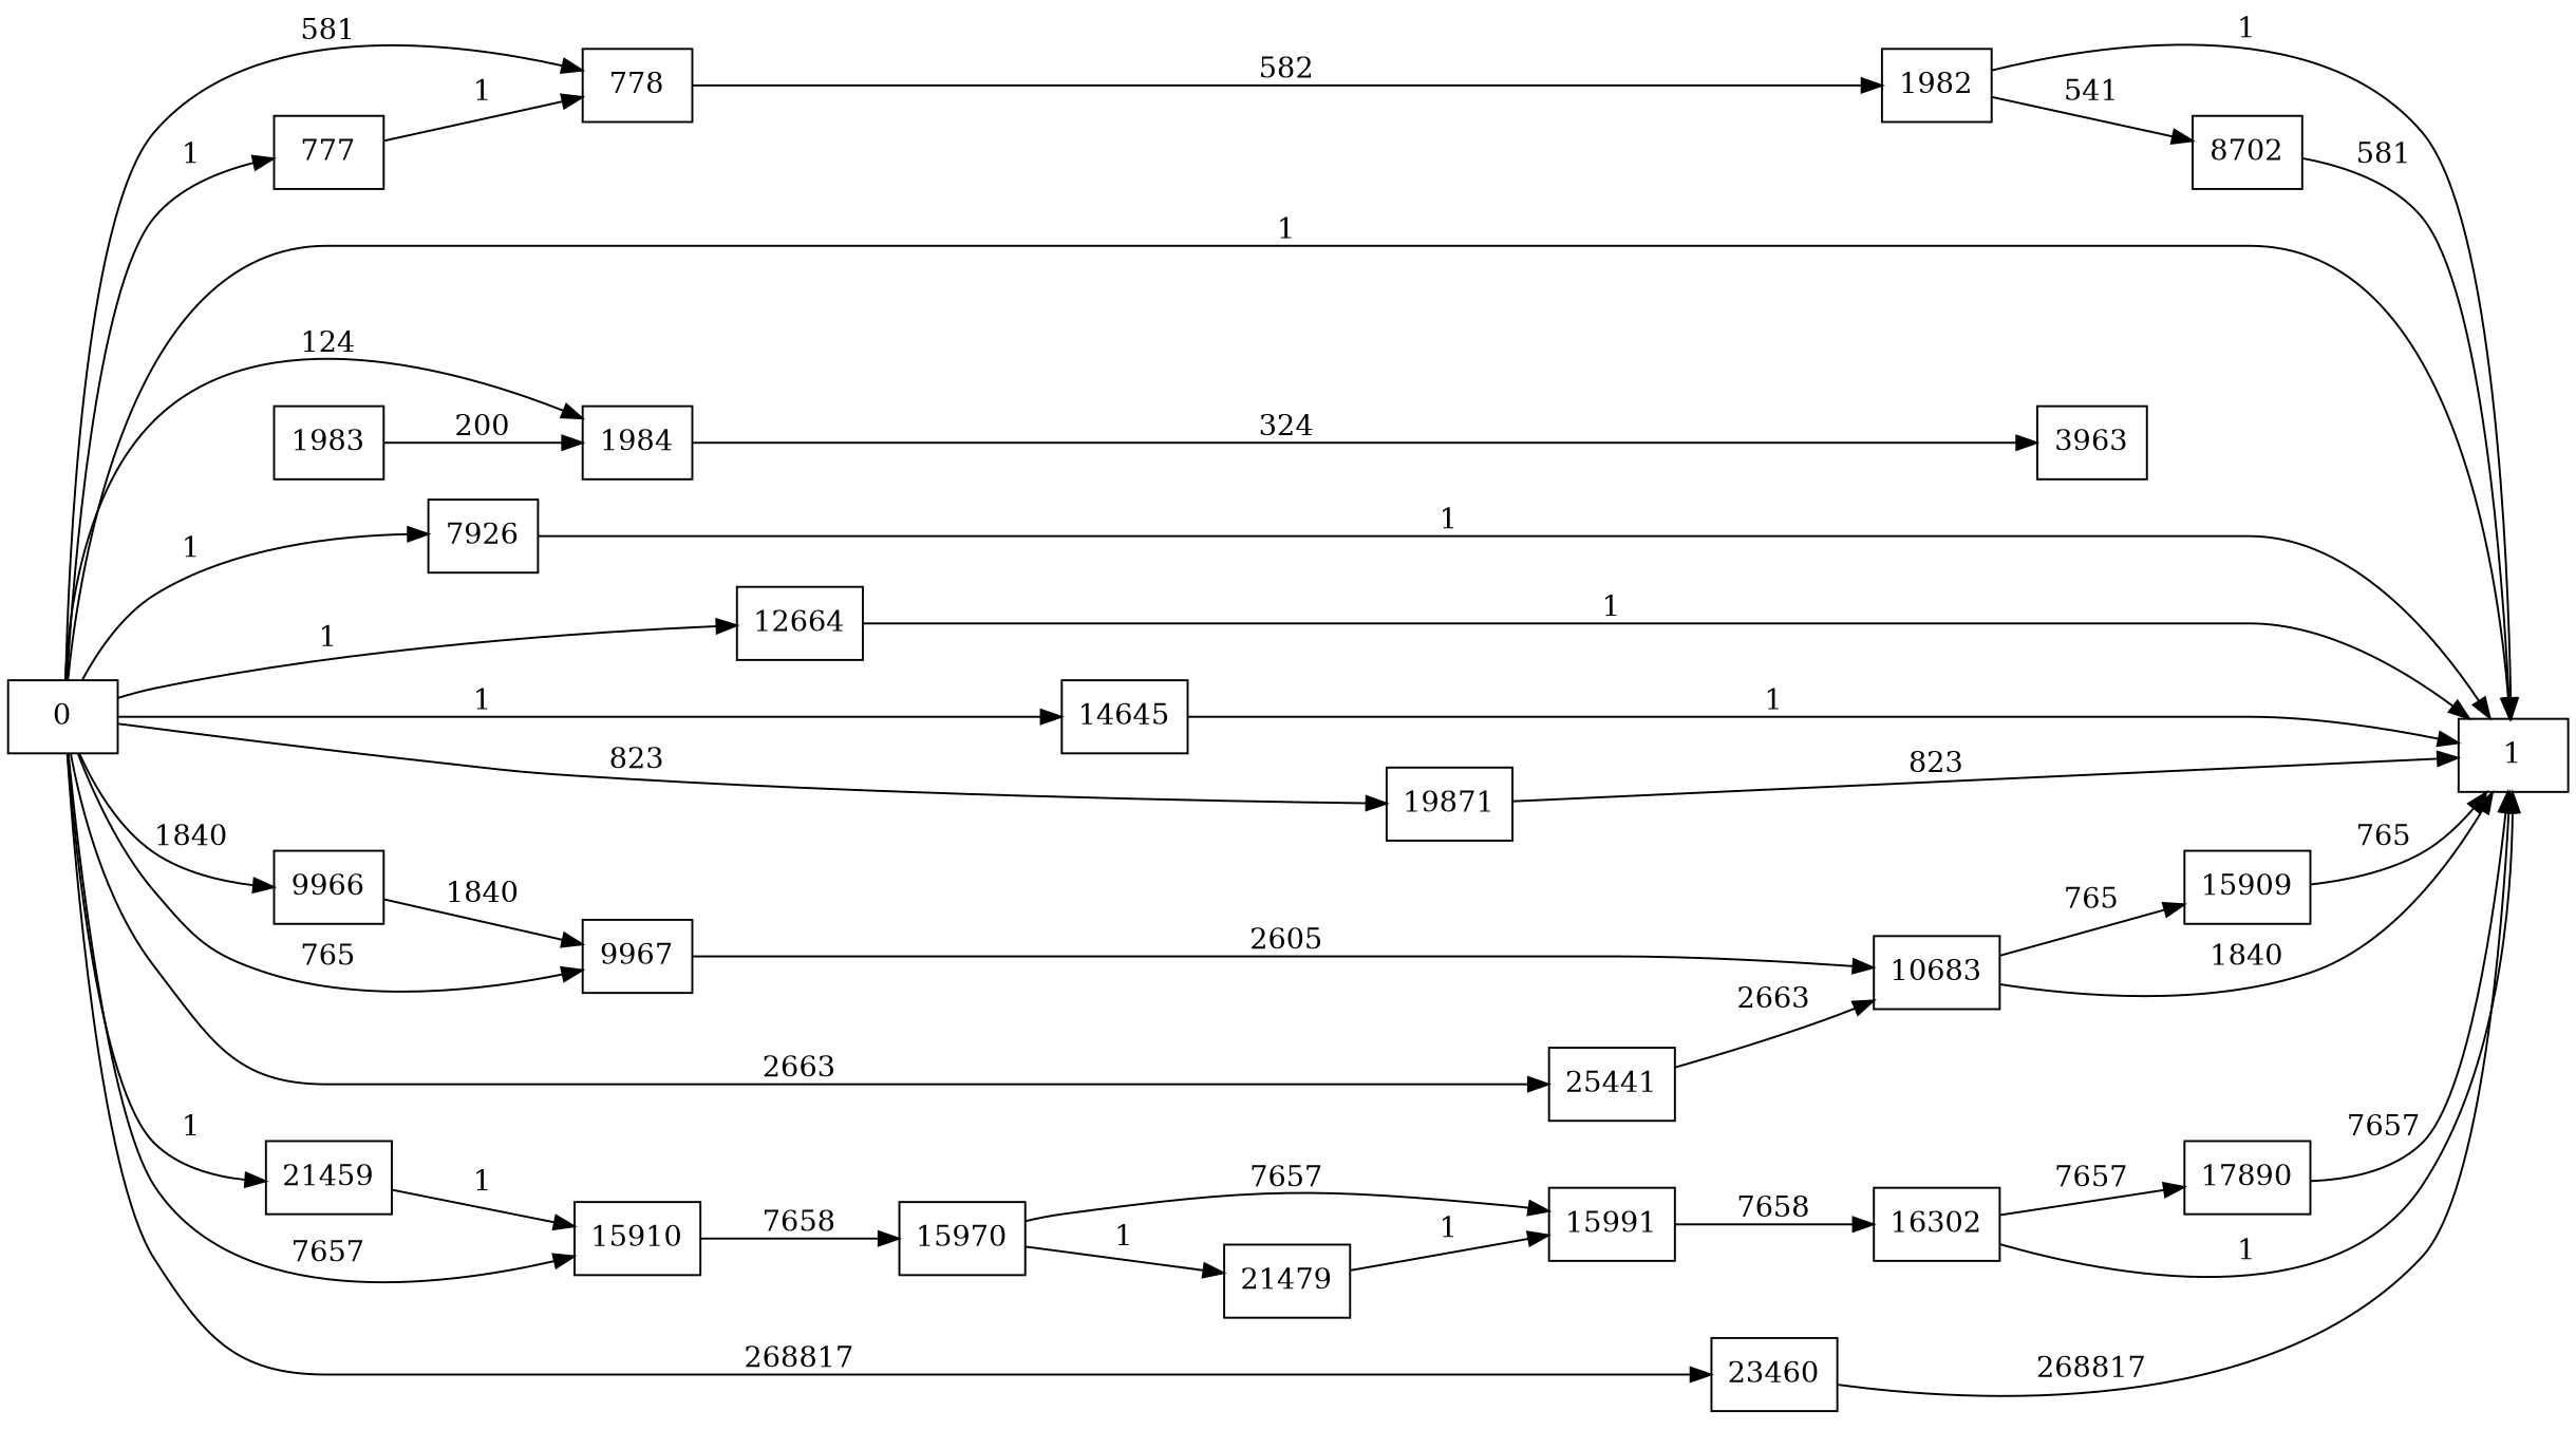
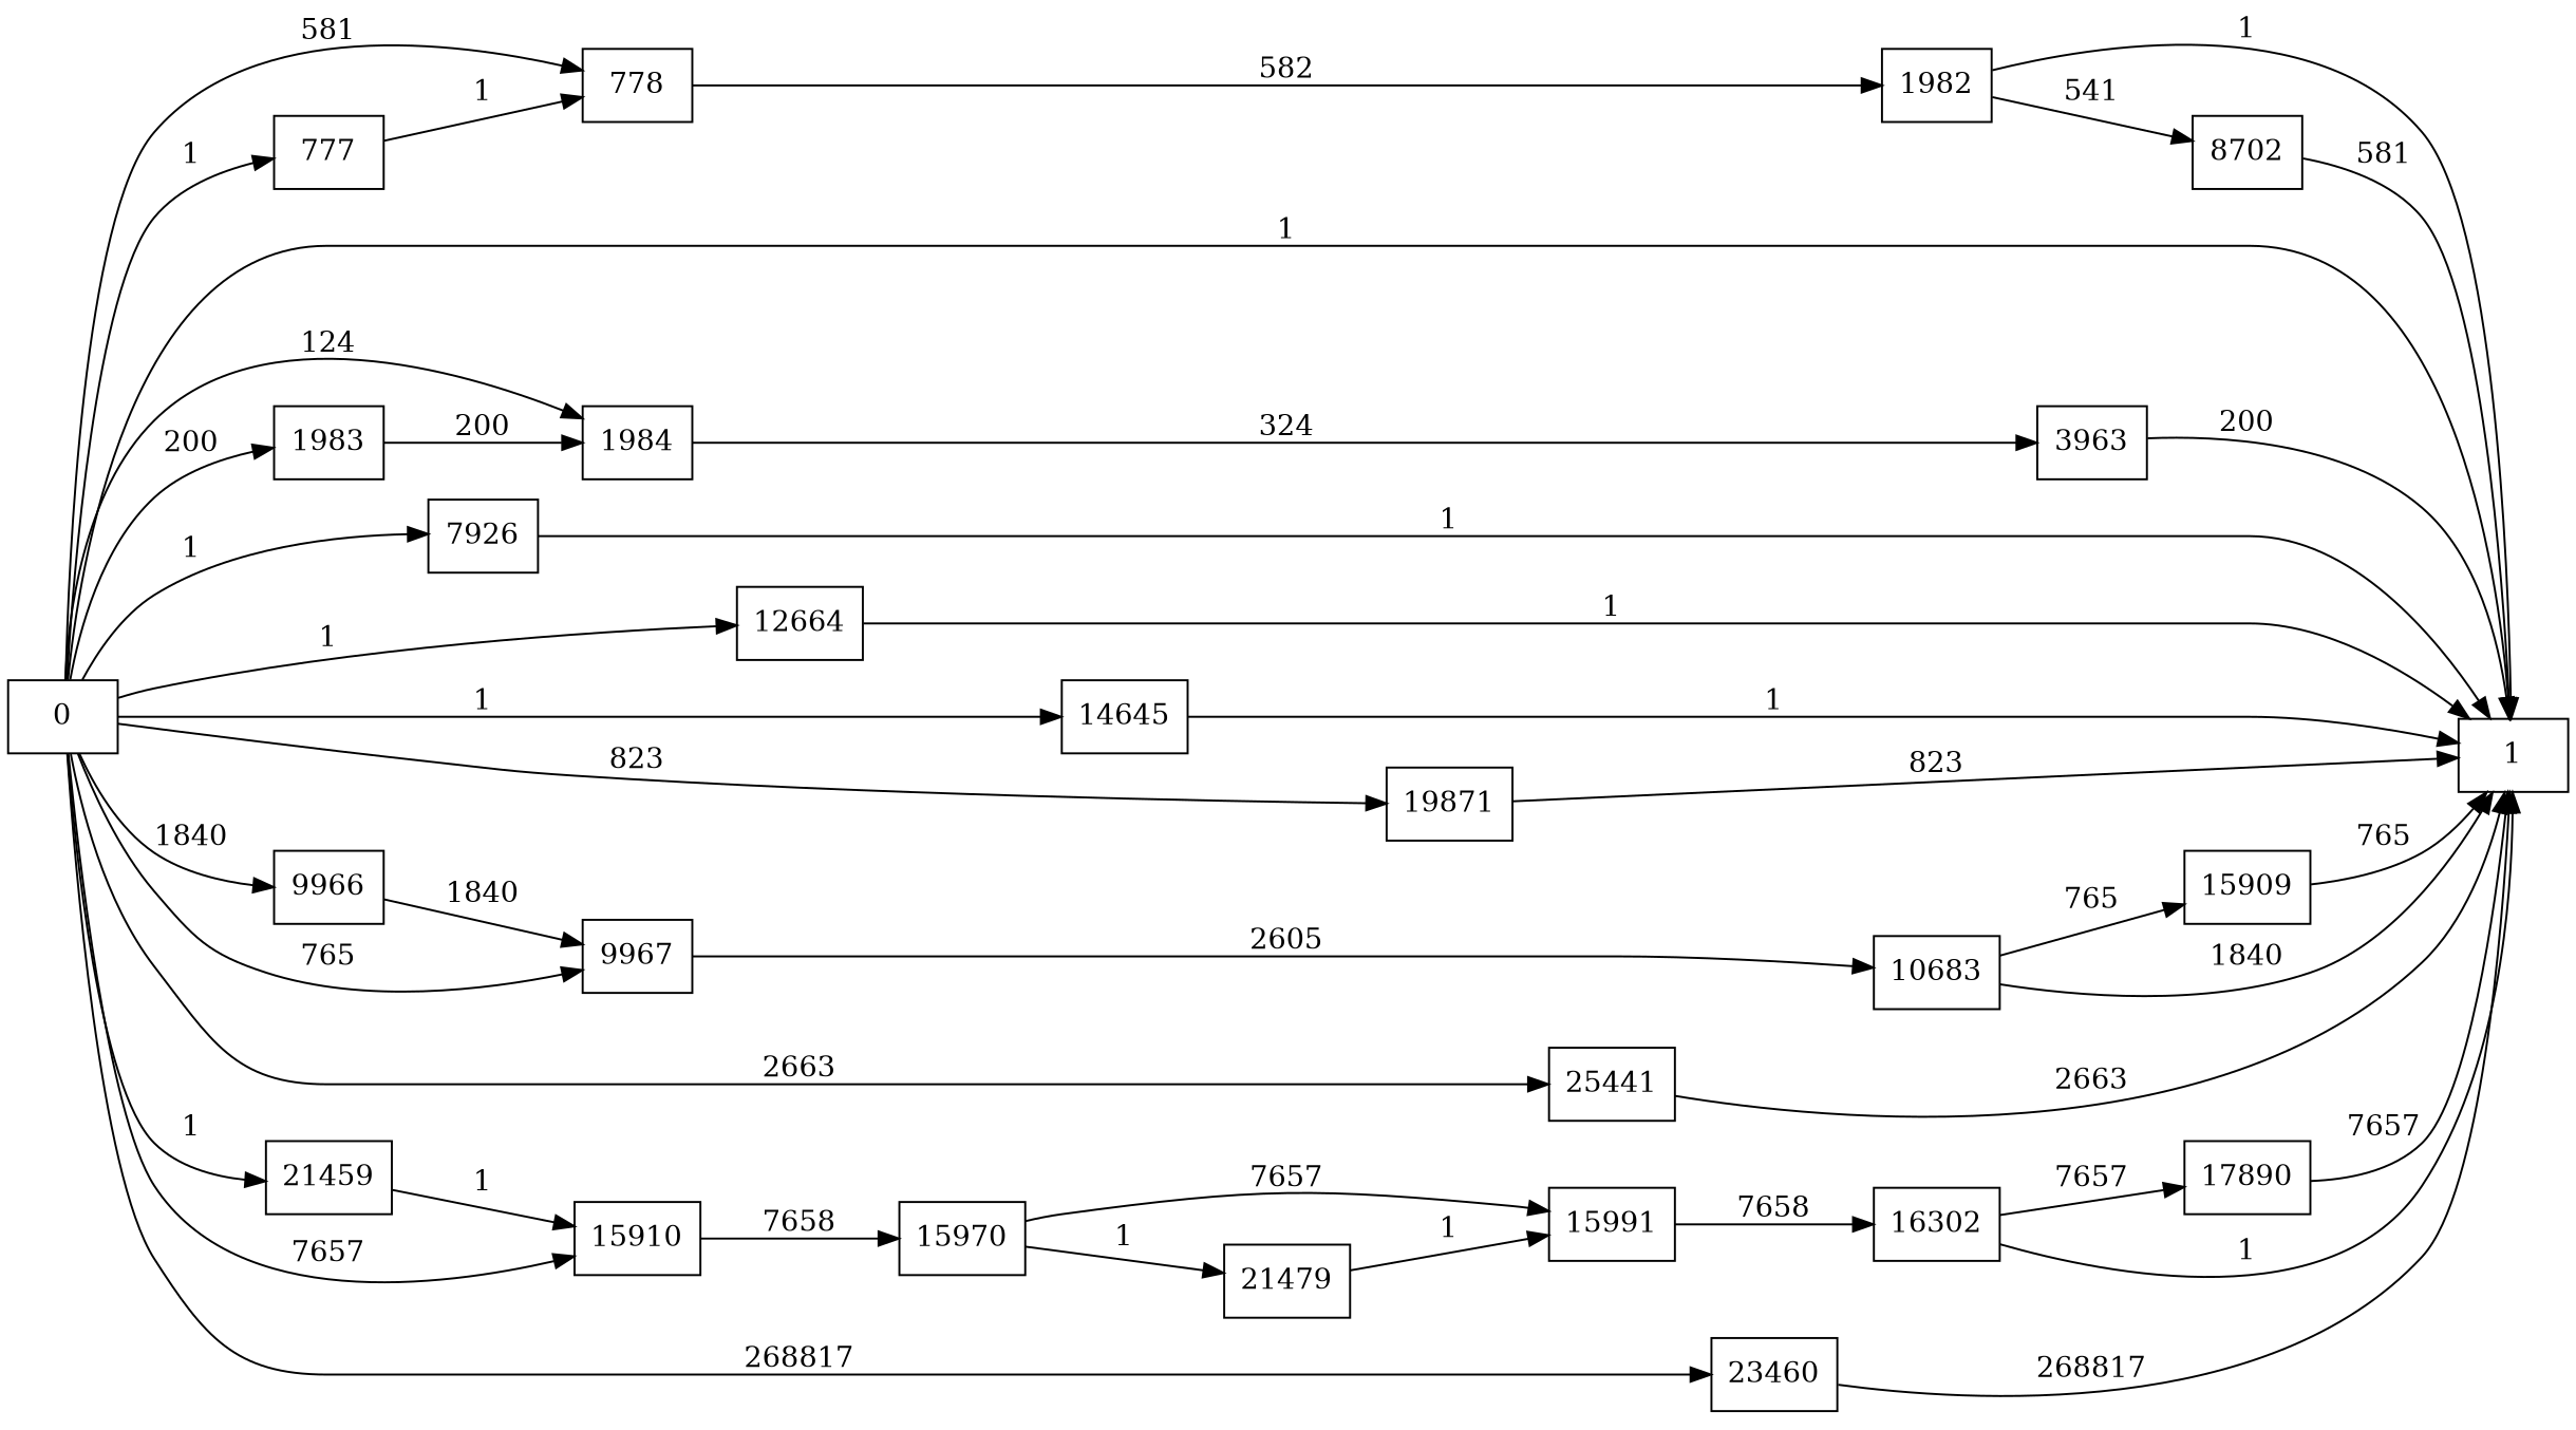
  digraph {
    rankdir=LR
    node [shape=rectangle]
    777
    778
    1982
    1
    8702
    1983
    1984
    3963
    7926
    9966
    9967
    10683
    15909
    12664
    14645
    15910
    15970
    15991
    21479
    16302
    17890
    19871
    21459
    23460
    25441
    0
    777 -> 778 [label=1]
    778 -> 1982 [label=582]
    1982 -> 1 [label=1]
    1982 -> 8702 [label=541]
    8702 -> 1 [label=581]
    1983 -> 1984 [label=200]
    1984 -> 3963 [label=324]
+   3963 -> 1 [label=200]
    7926 -> 1 [label=1]
    9966 -> 9967 [label=1840]
    9967 -> 10683 [label=2605]
    10683 -> 1 [label=1840]
    10683 -> 15909 [label=765]
    15909 -> 1 [label=765]
    12664 -> 1 [label=1]
    14645 -> 1 [label=1]
    15910 -> 15970 [label=7658]
    15970 -> 15991 [label=7657]
    15970 -> 21479 [label=1]
    15991 -> 16302 [label=7658]
    21479 -> 15991 [label=1]
    16302 -> 1 [label=1]
    16302 -> 17890 [label=7657]
    17890 -> 1 [label=7657]
    19871 -> 1 [label=823]
    21459 -> 15910 [label=1]
    23460 -> 1 [label=268817]
-   25441 -> 10683 [label=2663]
+   25441 -> 1 [label=2663]
    0 -> 777 [label=1]
    0 -> 778 [label=581]
    0 -> 1 [label=1]
+   0 -> 1983 [label=200]
    0 -> 1984 [label=124]
    0 -> 7926 [label=1]
    0 -> 9966 [label=1840]
    0 -> 9967 [label=765]
    0 -> 12664 [label=1]
    0 -> 14645 [label=1]
    0 -> 15910 [label=7657]
    0 -> 19871 [label=823]
    0 -> 21459 [label=1]
    0 -> 23460 [label=268817]
    0 -> 25441 [label=2663]
  }
